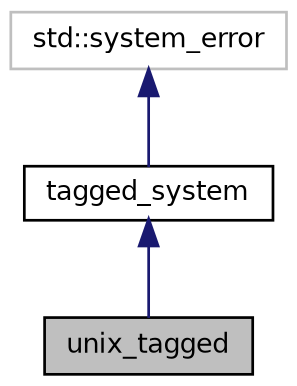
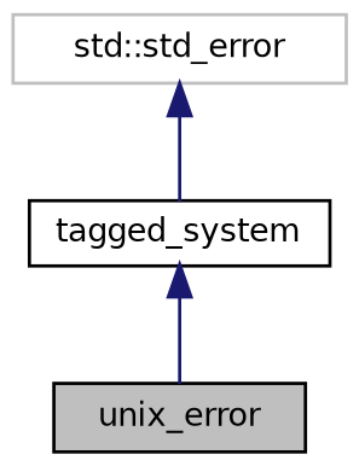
  digraph {
    node [color=black fillcolor=white fontname=Helvetica fontsize=10 shape=record style=filled]
    edge [color=midnightblue dir=back fontname=Helvetica fontsize=10 labelfontname=Helvetica labelfontsize=10 style=solid]
-   n1 [fillcolor=grey75 fontcolor=black height=0.2 label=unix_tagged width=0.4]
+   n1 [fillcolor=grey75 fontcolor=black height=0.2 label=unix_error width=0.4]
    n2 [height=0.2 label=tagged_system width=0.4]
-   n3 [color=grey75 height=0.2 label="std::system_error" width=0.4]
+   n3 [color=grey75 height=0.2 label="std::std_error" width=0.4]
    n2 -> n1
    n3 -> n2
  }
